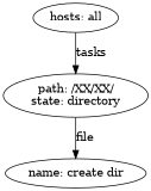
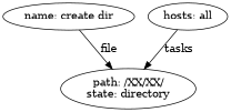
  digraph {
    n1 [label="path: /XX/XX/\nstate: directory\n"]
    n2 [label="name: create dir\n"]
    n3 [label="hosts: all\n"]
-   n1 -> n2 [label=file]
+   n2 -> n1 [label=file]
    n3 -> n1 [label=tasks]
  }
